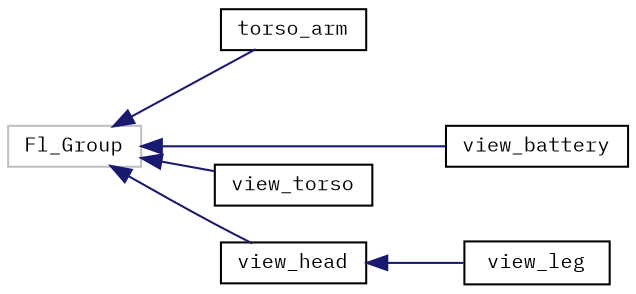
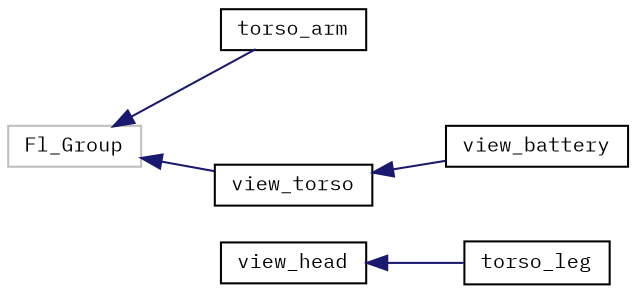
  digraph {
    fontname="IBM Plex Mono"
    rankdir=LR
    node [color=black fillcolor=white fontname="IBM Plex Mono" fontsize=10 shape=record style=filled]
    edge [color=midnightblue dir=back fontname="IBM Plex Mono" fontsize=10 labelfontname=Helvetica labelfontsize=10 style=solid]
    n1 [color=grey75 height=0.2 label=Fl_Group width=0.4]
    n2 [height=0.2 label=torso_arm width=0.4]
    n3 [height=0.2 label=view_battery width=0.4]
    n4 [height=0.2 label=view_head width=0.4]
    n5 [height=0.2 label=view_torso width=0.4]
-   n6 [height=0.2 label=view_leg width=0.4]
+   n6 [height=0.2 label=torso_leg width=0.4]
    n1 -> n2
-   n1 -> n3
-   n1 -> n4
+   n5 -> n3
    n1 -> n5
    n4 -> n6
  }
